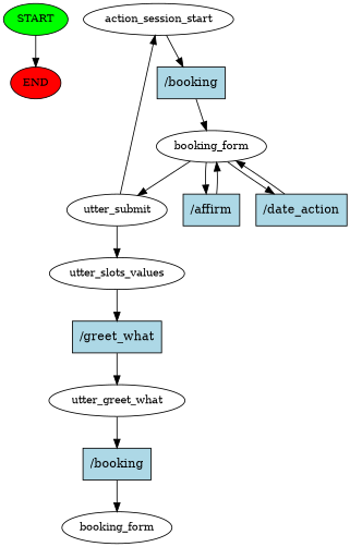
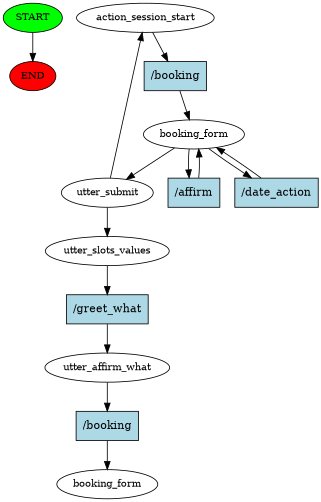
  digraph {
    node [fontsize=12 style=filled]
    n1 [fillcolor=green label=START]
    n2 [fillcolor=red label=END]
    n3 [label=action_session_start style=""]
    n4 [fillcolor=lightblue label="/booking" shape=rect fontsize=""]
    n5 [label=booking_form style=""]
    n6 [label=utter_submit style=""]
    n7 [fillcolor=lightblue label="/affirm" shape=rect fontsize=""]
    n8 [fillcolor=lightblue label="/date_action" shape=rect fontsize=""]
    n9 [label=utter_slots_values style=""]
    n10 [fillcolor=lightblue label="/greet_what" shape=rect fontsize=""]
-   n11 [label=utter_greet_what style=""]
+   n11 [label=utter_affirm_what style=""]
    n12 [fillcolor=lightblue label="/booking" shape=rect fontsize=""]
    n13 [label=booking_form style=""]
    n1 -> n2
    n3 -> n4
    n4 -> n5
    n5 -> n6
    n5 -> n7
    n5 -> n8
    n6 -> n3
    n6 -> n9
    n7 -> n5
    n8 -> n5
    n9 -> n10
    n10 -> n11
    n11 -> n12
    n12 -> n13
  }
